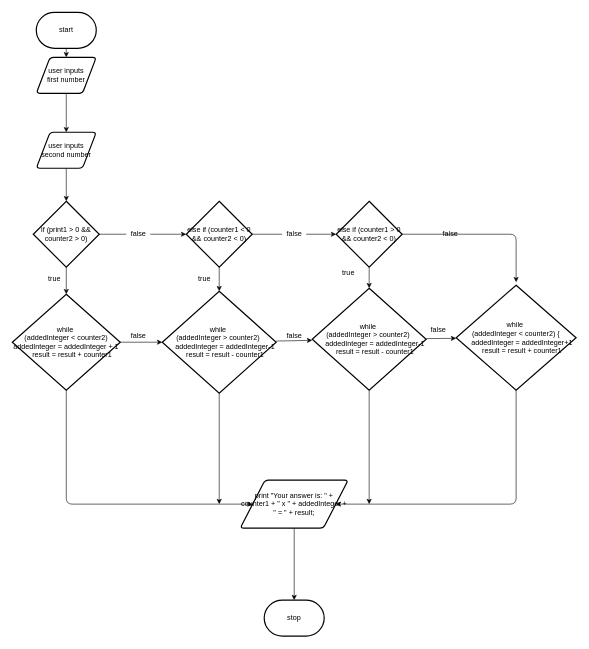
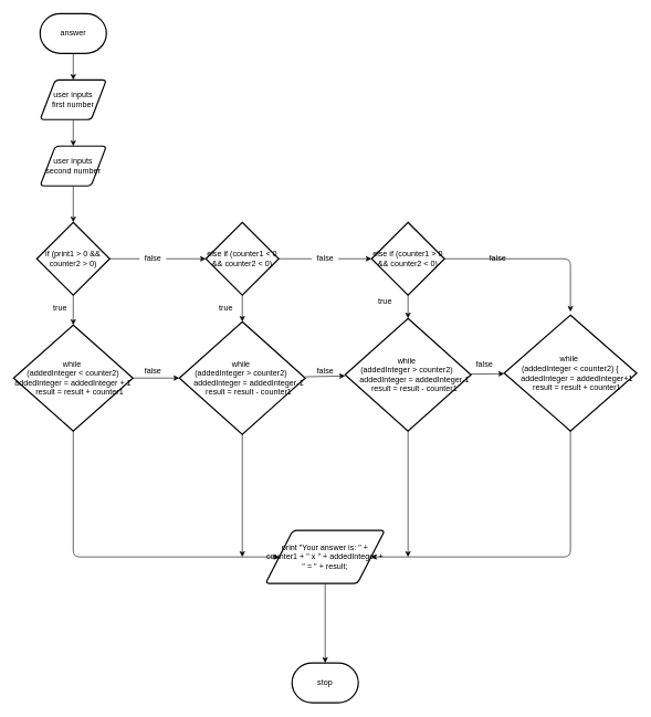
  <mxCell id="0" />
  <mxCell id="1" parent="0" />
  <mxCell id="2" style="edgeStyle=none;html=1;" edge="1" parent="1" source="3" target="5"><mxGeometry relative="1" as="geometry" /></mxCell>
- <mxCell id="3" value="start" style="strokeWidth=2;html=1;shape=mxgraph.flowchart.terminator;whiteSpace=wrap;" vertex="1" parent="1"><mxGeometry x="60" y="20" width="100" height="60" as="geometry" /></mxCell>
+ <mxCell id="3" value="answer" style="strokeWidth=2;html=1;shape=mxgraph.flowchart.terminator;whiteSpace=wrap;" vertex="1" parent="1"><mxGeometry x="60" y="20" width="100" height="60" as="geometry" /></mxCell>
  <mxCell id="4" style="edgeStyle=none;html=1;" edge="1" parent="1" source="5" target="7"><mxGeometry relative="1" as="geometry" /></mxCell>
- <mxCell id="5" value="user inputs &lt;br&gt;first number" style="shape=parallelogram;html=1;strokeWidth=2;perimeter=parallelogramPerimeter;whiteSpace=wrap;rounded=1;arcSize=12;size=0.23;" vertex="1" parent="1"><mxGeometry x="60" y="95" width="100" height="60" as="geometry" /></mxCell>
+ <mxCell id="5" value="user inputs &lt;br&gt;first number" style="shape=parallelogram;html=1;strokeWidth=2;perimeter=parallelogramPerimeter;whiteSpace=wrap;rounded=1;arcSize=12;size=0.23;" vertex="1" parent="1"><mxGeometry x="60" y="120" width="100" height="60" as="geometry" /></mxCell>
  <mxCell id="6" style="edgeStyle=none;html=1;entryX=0.5;entryY=0;entryDx=0;entryDy=0;entryPerimeter=0;" edge="1" parent="1" source="7" target="21"><mxGeometry relative="1" as="geometry" /></mxCell>
  <mxCell id="7" value="user inputs second number" style="shape=parallelogram;html=1;strokeWidth=2;perimeter=parallelogramPerimeter;whiteSpace=wrap;rounded=1;arcSize=12;size=0.23;" vertex="1" parent="1"><mxGeometry x="60" y="220" width="100" height="60" as="geometry" /></mxCell>
  <mxCell id="8" style="edgeStyle=none;html=1;" edge="1" parent="1" source="9" target="11"><mxGeometry relative="1" as="geometry" /></mxCell>
  <mxCell id="9" value="while&amp;nbsp;&lt;br&gt;(addedInteger &amp;lt; counter2)&lt;br&gt;&lt;span&gt;addedInteger = addedInteger + 1&lt;/span&gt;&lt;div&gt;&amp;nbsp; &amp;nbsp; &amp;nbsp; result = result + counter1&lt;/div&gt;" style="strokeWidth=2;html=1;shape=mxgraph.flowchart.decision;whiteSpace=wrap;" vertex="1" parent="1"><mxGeometry x="20" y="490" width="180" height="160" as="geometry" /></mxCell>
  <mxCell id="10" style="edgeStyle=none;html=1;" edge="1" parent="1" source="11" target="15"><mxGeometry relative="1" as="geometry" /></mxCell>
  <mxCell id="11" value="&lt;div&gt;while&amp;nbsp;&lt;/div&gt;&lt;div&gt;(addedInteger &amp;gt; counter2)&amp;nbsp;&lt;/div&gt;&lt;div&gt;&amp;nbsp; &amp;nbsp; &amp;nbsp; addedInteger = addedInteger-1&lt;/div&gt;&lt;div&gt;&amp;nbsp; &amp;nbsp; &amp;nbsp; result = result - counter1&lt;/div&gt;" style="strokeWidth=2;html=1;shape=mxgraph.flowchart.decision;whiteSpace=wrap;" vertex="1" parent="1"><mxGeometry x="270" y="485" width="190" height="170" as="geometry" /></mxCell>
  <mxCell id="12" value="false" style="text;html=1;align=center;verticalAlign=middle;resizable=0;points=[];autosize=1;strokeColor=none;fillColor=none;" vertex="1" parent="1"><mxGeometry x="210" y="550" width="40" height="20" as="geometry" /></mxCell>
  <mxCell id="13" style="edgeStyle=none;html=1;" edge="1" parent="1" source="15" target="16"><mxGeometry relative="1" as="geometry" /></mxCell>
  <mxCell id="14" style="edgeStyle=none;html=1;" edge="1" parent="1" source="15"><mxGeometry relative="1" as="geometry"><mxPoint x="615" y="840" as="targetPoint" /></mxGeometry></mxCell>
  <mxCell id="15" value="&lt;div&gt;while&amp;nbsp;&lt;/div&gt;&lt;div&gt;(addedInteger &amp;gt; counter2)&amp;nbsp;&lt;/div&gt;&lt;div&gt;&amp;nbsp; &amp;nbsp; &amp;nbsp; addedInteger = addedInteger-1&lt;/div&gt;&lt;div&gt;&amp;nbsp; &amp;nbsp; &amp;nbsp; result = result - counter1&lt;/div&gt;" style="strokeWidth=2;html=1;shape=mxgraph.flowchart.decision;whiteSpace=wrap;" vertex="1" parent="1"><mxGeometry x="520" y="480" width="190" height="170" as="geometry" /></mxCell>
  <mxCell id="16" value="&lt;div&gt;while&amp;nbsp;&lt;/div&gt;&lt;div&gt;(addedInteger &amp;lt; counter2) {&lt;/div&gt;&lt;div&gt;&amp;nbsp; &amp;nbsp; &amp;nbsp; addedInteger = addedInteger+1&lt;/div&gt;&lt;div&gt;&amp;nbsp; &amp;nbsp; &amp;nbsp; result = result + counter1&lt;/div&gt;" style="strokeWidth=2;html=1;shape=mxgraph.flowchart.decision;whiteSpace=wrap;" vertex="1" parent="1"><mxGeometry x="760" y="475" width="200" height="175" as="geometry" /></mxCell>
  <mxCell id="17" value="false" style="text;html=1;align=center;verticalAlign=middle;resizable=0;points=[];autosize=1;strokeColor=none;fillColor=none;" vertex="1" parent="1"><mxGeometry x="470" y="550" width="40" height="20" as="geometry" /></mxCell>
  <mxCell id="18" value="false" style="text;html=1;align=center;verticalAlign=middle;resizable=0;points=[];autosize=1;strokeColor=none;fillColor=none;" vertex="1" parent="1"><mxGeometry x="710" y="540" width="40" height="20" as="geometry" /></mxCell>
  <mxCell id="19" style="edgeStyle=none;html=1;" edge="1" parent="1" source="21" target="9"><mxGeometry relative="1" as="geometry" /></mxCell>
  <mxCell id="20" style="edgeStyle=none;html=1;startArrow=none;" edge="1" parent="1" source="26" target="25"><mxGeometry relative="1" as="geometry" /></mxCell>
  <mxCell id="21" value="if (print1 &amp;gt; 0 &amp;amp;&amp;amp; counter2 &amp;gt; 0)" style="strokeWidth=2;html=1;shape=mxgraph.flowchart.decision;whiteSpace=wrap;" vertex="1" parent="1"><mxGeometry x="55" y="335" width="110" height="110" as="geometry" /></mxCell>
  <mxCell id="22" value="true" style="text;html=1;align=center;verticalAlign=middle;resizable=0;points=[];autosize=1;strokeColor=none;fillColor=none;" vertex="1" parent="1"><mxGeometry x="70" y="455" width="40" height="20" as="geometry" /></mxCell>
  <mxCell id="23" style="edgeStyle=none;html=1;entryX=0;entryY=0.5;entryDx=0;entryDy=0;entryPerimeter=0;startArrow=none;" edge="1" parent="1" source="30" target="29"><mxGeometry relative="1" as="geometry" /></mxCell>
  <mxCell id="24" style="edgeStyle=none;html=1;" edge="1" parent="1" source="25" target="11"><mxGeometry relative="1" as="geometry" /></mxCell>
  <mxCell id="25" value="else if (counter1 &amp;lt; 0 &amp;amp;&amp;amp; counter2 &amp;lt; 0)" style="strokeWidth=2;html=1;shape=mxgraph.flowchart.decision;whiteSpace=wrap;" vertex="1" parent="1"><mxGeometry x="310" y="335" width="110" height="110" as="geometry" /></mxCell>
  <mxCell id="26" value="false" style="text;html=1;align=center;verticalAlign=middle;resizable=0;points=[];autosize=1;strokeColor=none;fillColor=none;" vertex="1" parent="1"><mxGeometry x="210" y="380" width="40" height="20" as="geometry" /></mxCell>
  <mxCell id="27" value="" style="edgeStyle=none;html=1;endArrow=none;" edge="1" parent="1" source="21" target="26"><mxGeometry relative="1" as="geometry"><mxPoint x="165" y="390" as="sourcePoint" /><mxPoint x="310" y="390" as="targetPoint" /></mxGeometry></mxCell>
  <mxCell id="28" style="edgeStyle=none;html=1;" edge="1" parent="1" source="29" target="15"><mxGeometry relative="1" as="geometry" /></mxCell>
  <mxCell id="29" value="else if (counter1 &amp;gt; 0 &amp;amp;&amp;amp; counter2 &amp;lt; 0)" style="strokeWidth=2;html=1;shape=mxgraph.flowchart.decision;whiteSpace=wrap;" vertex="1" parent="1"><mxGeometry x="560" y="335" width="110" height="110" as="geometry" /></mxCell>
  <mxCell id="30" value="false" style="text;html=1;align=center;verticalAlign=middle;resizable=0;points=[];autosize=1;strokeColor=none;fillColor=none;" vertex="1" parent="1"><mxGeometry x="470" y="380" width="40" height="20" as="geometry" /></mxCell>
  <mxCell id="31" value="" style="edgeStyle=none;html=1;entryX=0;entryY=0.5;entryDx=0;entryDy=0;entryPerimeter=0;endArrow=none;" edge="1" parent="1" source="25" target="30"><mxGeometry relative="1" as="geometry"><mxPoint x="420" y="390" as="sourcePoint" /><mxPoint x="560" y="390" as="targetPoint" /></mxGeometry></mxCell>
  <mxCell id="32" value="true" style="text;html=1;align=center;verticalAlign=middle;resizable=0;points=[];autosize=1;strokeColor=none;fillColor=none;" vertex="1" parent="1"><mxGeometry x="320" y="455" width="40" height="20" as="geometry" /></mxCell>
  <mxCell id="33" value="true" style="text;html=1;align=center;verticalAlign=middle;resizable=0;points=[];autosize=1;strokeColor=none;fillColor=none;" vertex="1" parent="1"><mxGeometry x="560" y="445" width="40" height="20" as="geometry" /></mxCell>
  <mxCell id="34" value="" style="edgeStyle=segmentEdgeStyle;endArrow=classic;html=1;exitX=1;exitY=0.5;exitDx=0;exitDy=0;exitPerimeter=0;" edge="1" parent="1" source="29"><mxGeometry width="50" height="50" relative="1" as="geometry"><mxPoint x="720" y="390" as="sourcePoint" /><mxPoint x="860" y="470" as="targetPoint" /></mxGeometry></mxCell>
  <mxCell id="35" value="false" style="text;html=1;align=center;verticalAlign=middle;resizable=0;points=[];autosize=1;strokeColor=none;fillColor=none;" vertex="1" parent="1"><mxGeometry x="730" y="380" width="40" height="20" as="geometry" /></mxCell>
  <mxCell id="36" style="edgeStyle=none;html=1;" edge="1" parent="1" source="37" target="41"><mxGeometry relative="1" as="geometry" /></mxCell>
  <mxCell id="37" value="print&amp;nbsp;&quot;Your answer is: &quot; + counter1 + &quot; x &quot; + addedInteger + &quot; = &quot; + result;" style="shape=parallelogram;html=1;strokeWidth=2;perimeter=parallelogramPerimeter;whiteSpace=wrap;rounded=1;arcSize=12;size=0.23;" vertex="1" parent="1"><mxGeometry x="400" y="800" width="180" height="80" as="geometry" /></mxCell>
  <mxCell id="38" value="" style="edgeStyle=segmentEdgeStyle;endArrow=classic;html=1;exitX=0.5;exitY=1;exitDx=0;exitDy=0;exitPerimeter=0;entryX=0;entryY=0.5;entryDx=0;entryDy=0;" edge="1" parent="1" source="9" target="37"><mxGeometry width="50" height="50" relative="1" as="geometry"><mxPoint x="210" y="700" as="sourcePoint" /><mxPoint x="260" y="650" as="targetPoint" /><Array as="points"><mxPoint x="110" y="840" /></Array></mxGeometry></mxCell>
  <mxCell id="39" value="" style="edgeStyle=segmentEdgeStyle;endArrow=classic;html=1;exitX=0.5;exitY=1;exitDx=0;exitDy=0;exitPerimeter=0;" edge="1" parent="1" source="11"><mxGeometry width="50" height="50" relative="1" as="geometry"><mxPoint x="390" y="730" as="sourcePoint" /><mxPoint x="365" y="840" as="targetPoint" /><Array as="points"><mxPoint x="365" y="840" /></Array></mxGeometry></mxCell>
  <mxCell id="40" value="" style="edgeStyle=segmentEdgeStyle;endArrow=classic;html=1;exitX=0.5;exitY=1;exitDx=0;exitDy=0;exitPerimeter=0;entryX=1;entryY=0.5;entryDx=0;entryDy=0;" edge="1" parent="1" source="16" target="37"><mxGeometry width="50" height="50" relative="1" as="geometry"><mxPoint x="600" y="700" as="sourcePoint" /><mxPoint x="650" y="650" as="targetPoint" /><Array as="points"><mxPoint x="860" y="840" /></Array></mxGeometry></mxCell>
  <mxCell id="41" value="stop" style="strokeWidth=2;html=1;shape=mxgraph.flowchart.terminator;whiteSpace=wrap;" vertex="1" parent="1"><mxGeometry x="440" y="1000" width="100" height="60" as="geometry" /></mxCell>
